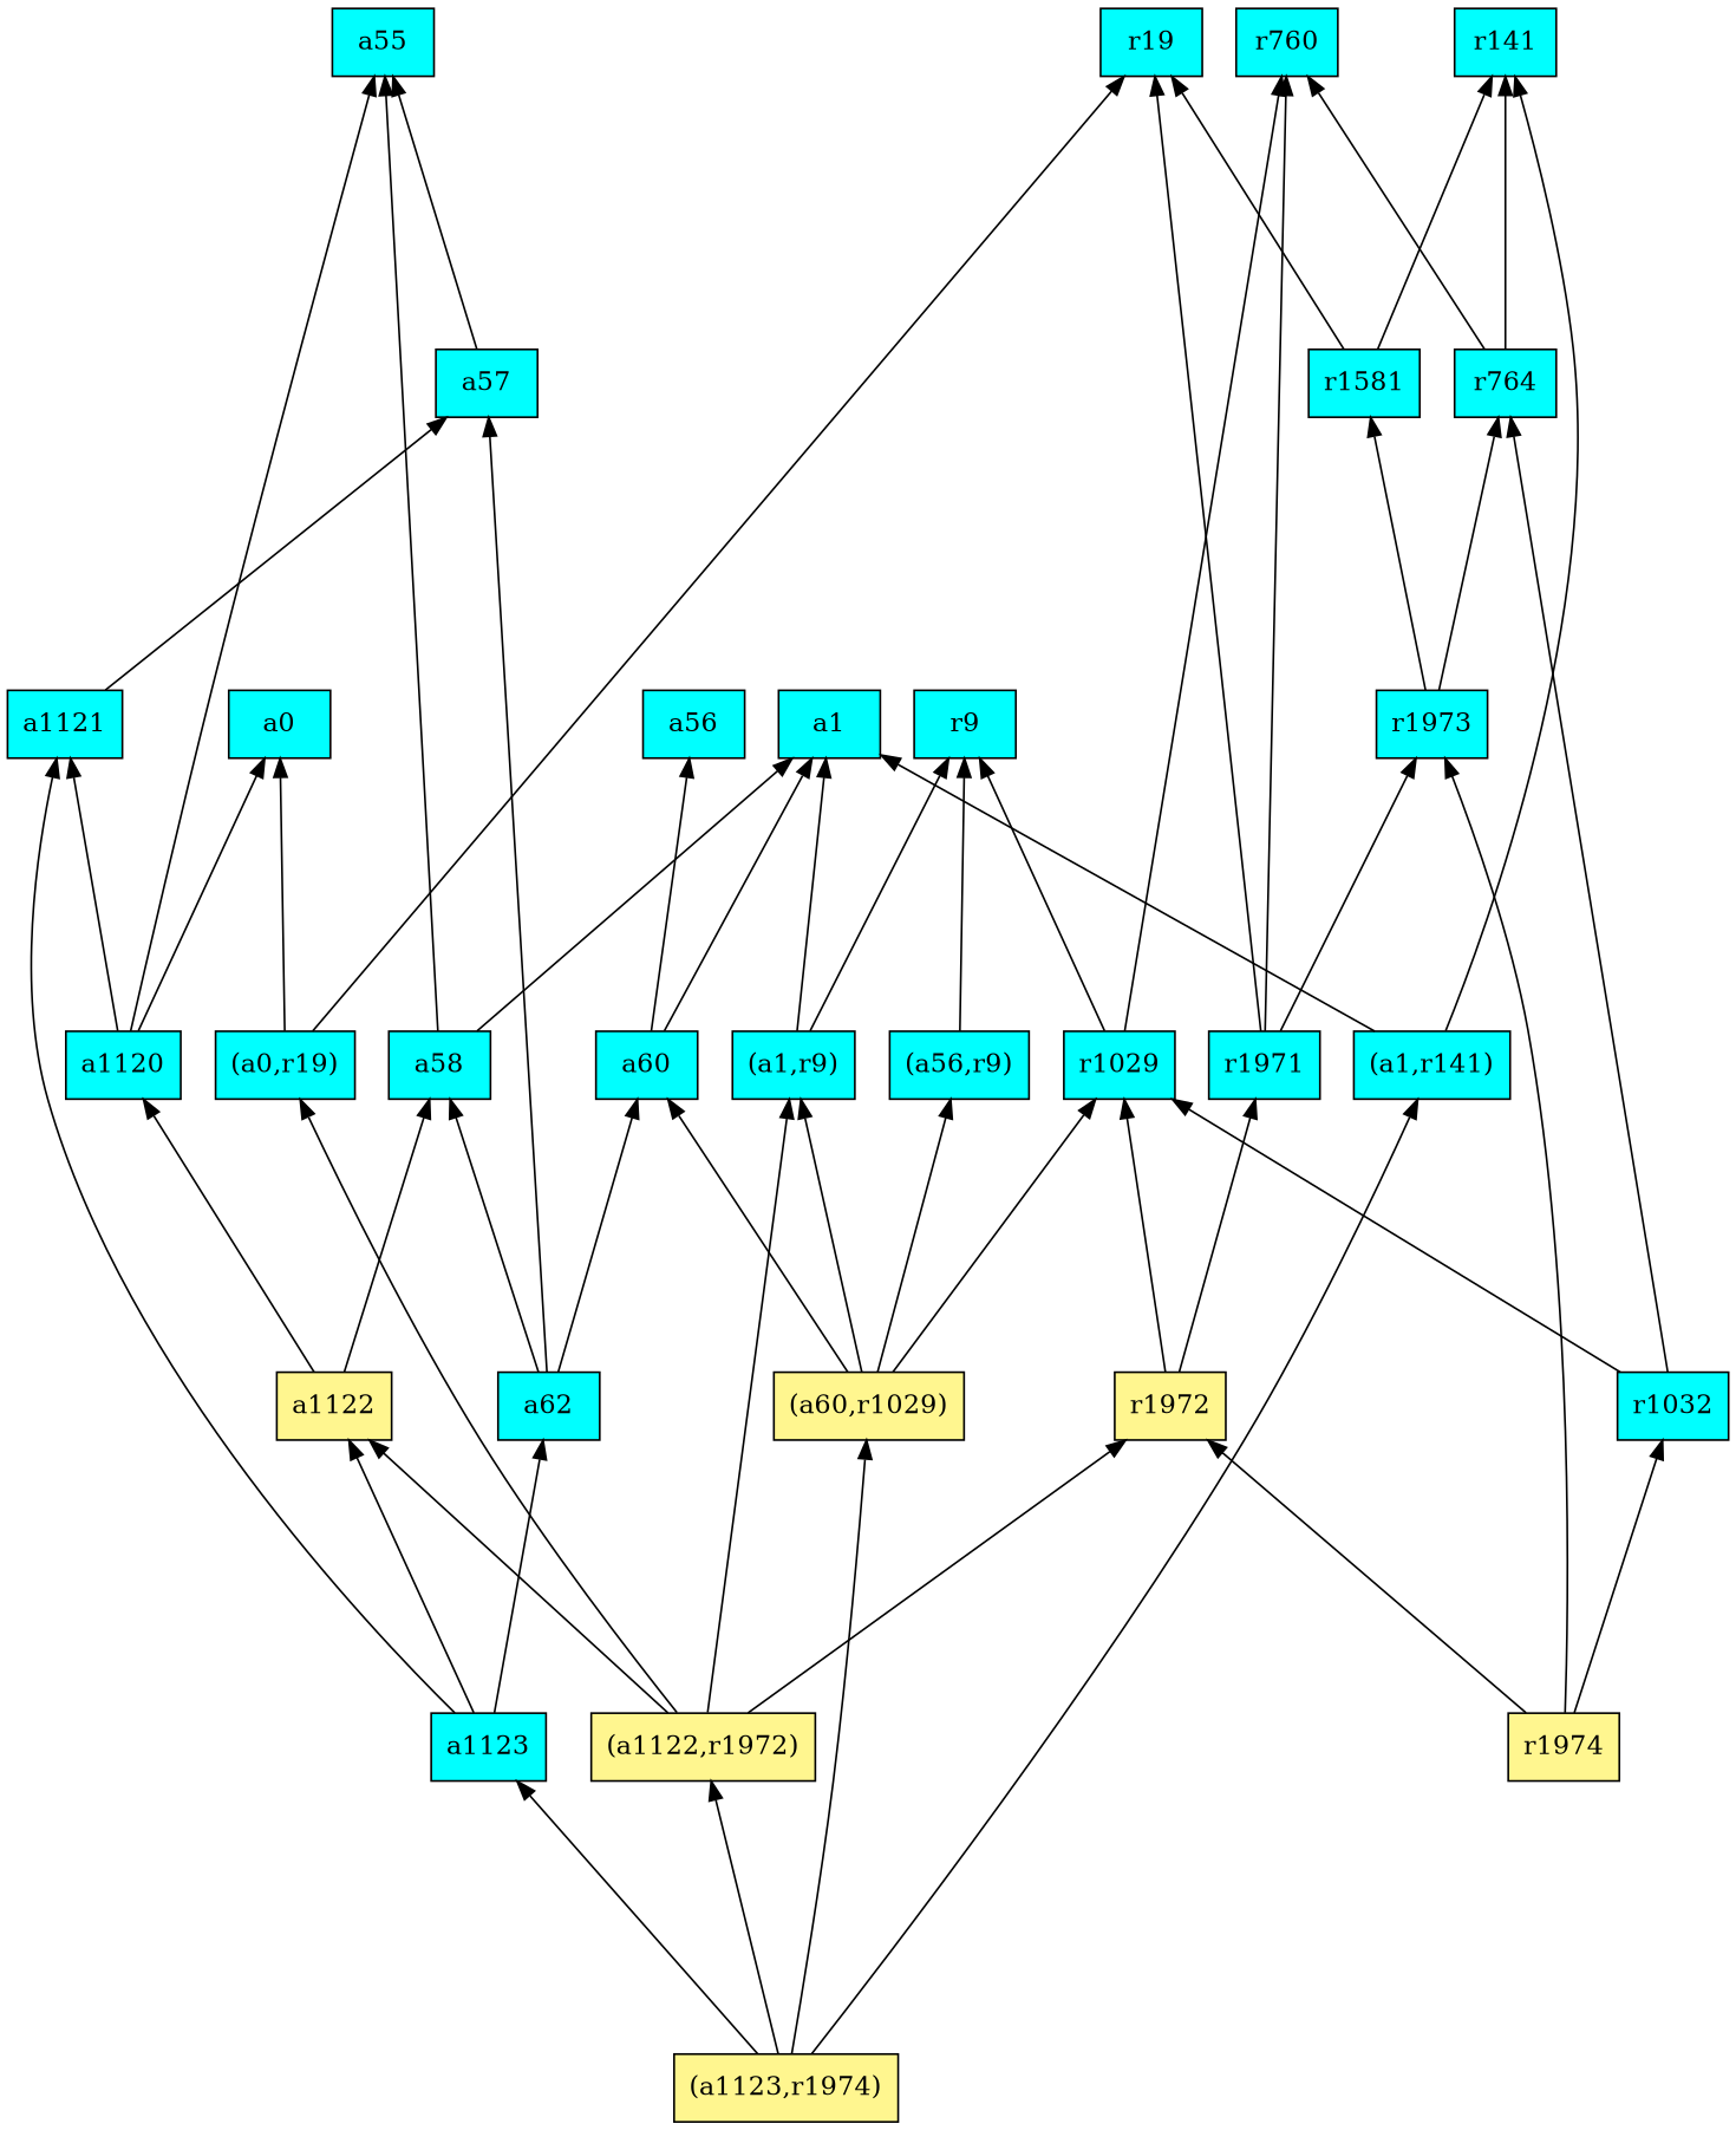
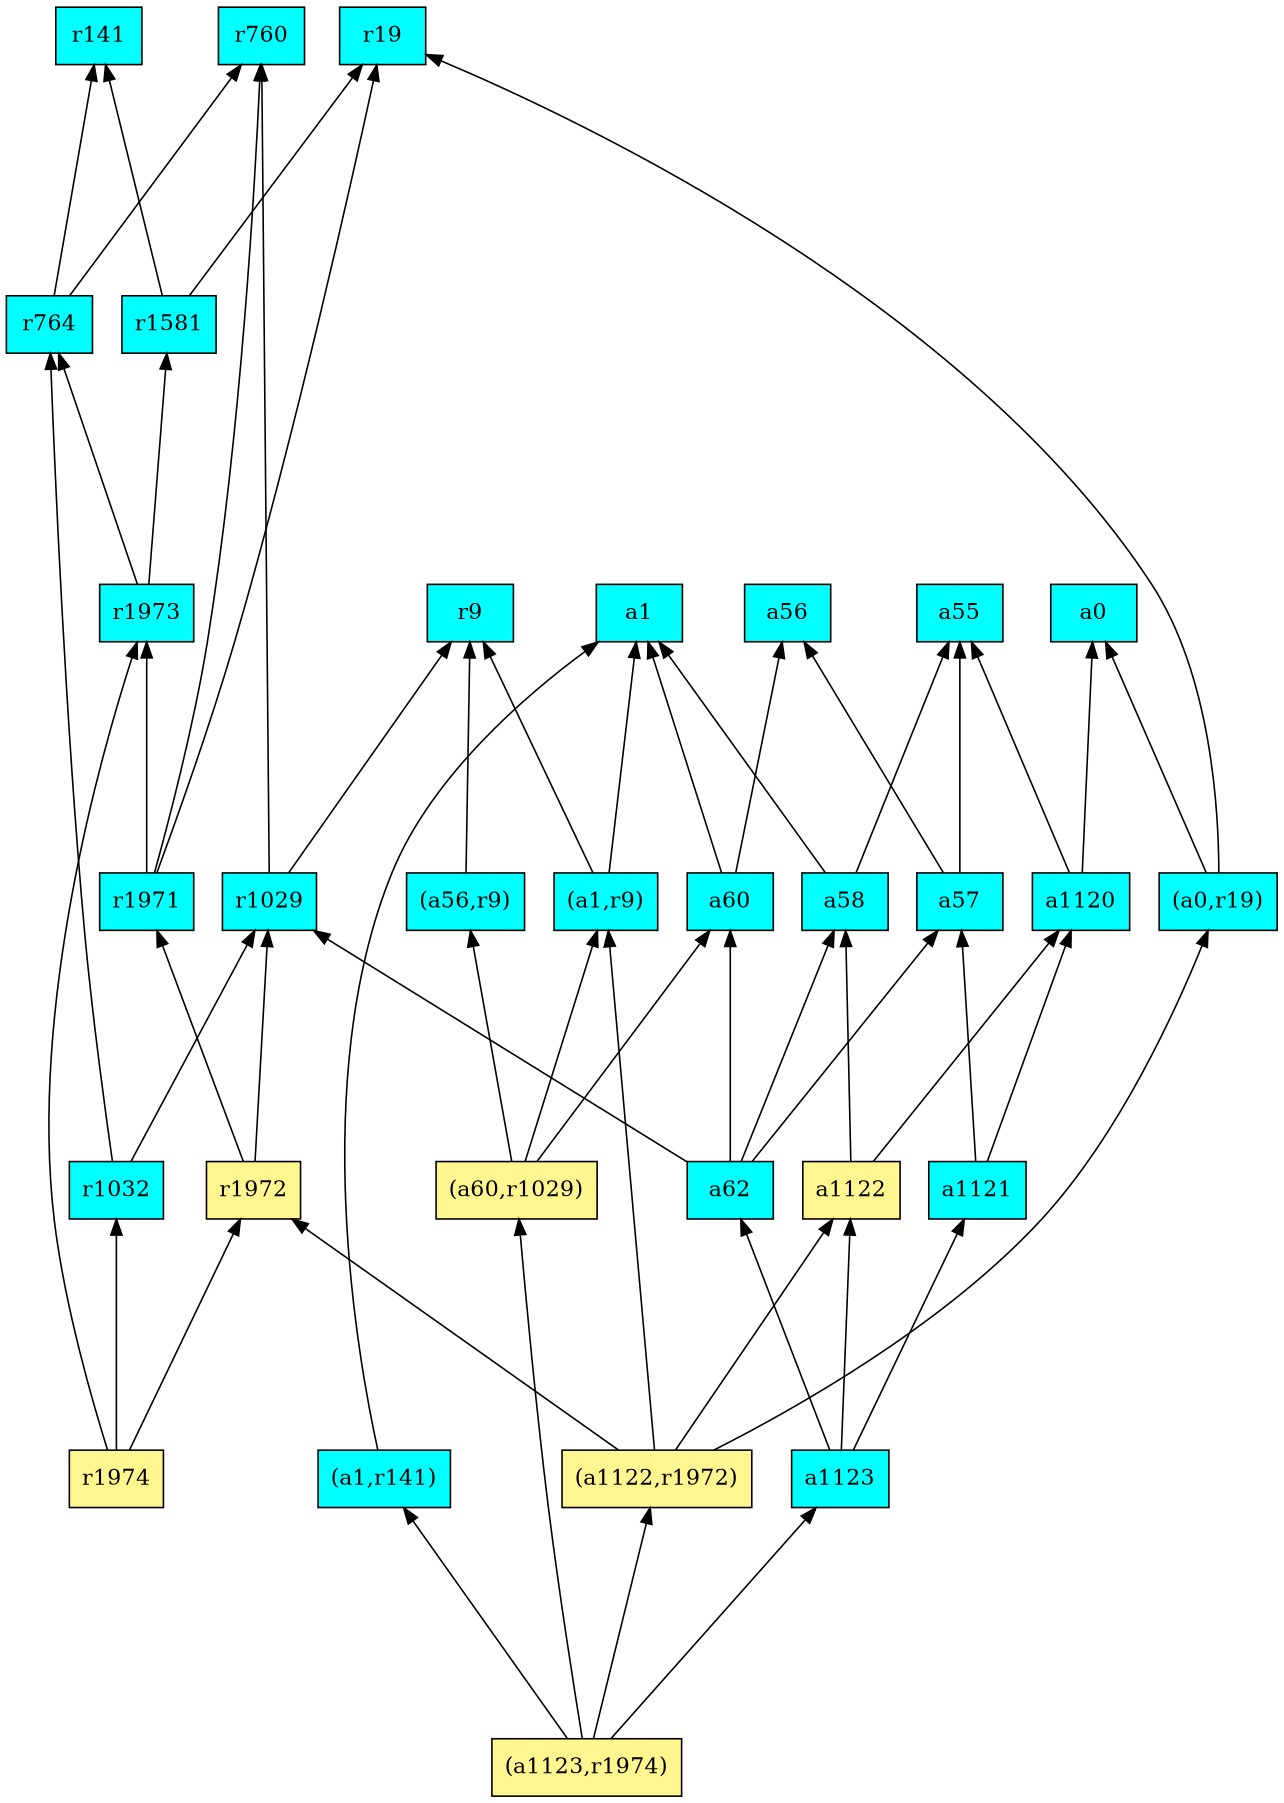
  digraph {
    rankdir=BT
    ranksep=2.0
    node [fillcolor=cyan shape=record style=filled]
    n1 [label="{(a1,r9)}"]
    n2 [label="{r9}"]
    n3 [label="{a1}"]
    n4 [label="{r141}"]
    n5 [label="{r764}"]
    n6 [label="{r760}"]
    n7 [label="{a57}"]
    n8 [label="{a55}"]
    n9 [label="{a56}"]
    n10 [label="{r1971}"]
    n11 [label="{r19}"]
    n12 [label="{r1973}"]
    n13 [label="{a1120}"]
    n14 [label="{a0}"]
    n15 [label="{(a1,r141)}"]
    n16 [fillcolor=khaki1 label="{a1122}"]
    n17 [label="{a58}"]
    n18 [label="{a62}"]
    n19 [label="{a60}"]
    n20 [fillcolor=khaki1 label="{(a1123,r1974)}"]
    n21 [fillcolor=khaki1 label="{(a60,r1029)}"]
    n22 [label="{a1123}"]
    n23 [fillcolor=khaki1 label="{(a1122,r1972)}"]
    n24 [label="{r1029}"]
    n25 [label="{(a56,r9)}"]
    n26 [label="{a1121}"]
    n27 [fillcolor=khaki1 label="{r1974}"]
    n28 [label="{r1032}"]
    n29 [fillcolor=khaki1 label="{r1972}"]
    n30 [label="{(a0,r19)}"]
    n31 [label="{r1581}"]
    n1 -> n2
    n1 -> n3
    n5 -> n4
    n5 -> n6
    n7 -> n8
+   n7 -> n9
    n10 -> n6
    n10 -> n11
    n10 -> n12
    n12 -> n5
    n12 -> n31
    n13 -> n8
    n13 -> n14
    n15 -> n3
-   n15 -> n4
    n16 -> n13
    n16 -> n17
    n17 -> n3
    n17 -> n8
    n18 -> n7
    n18 -> n17
    n18 -> n19
    n19 -> n3
    n19 -> n9
    n20 -> n15
    n20 -> n21
    n20 -> n22
    n20 -> n23
    n21 -> n1
    n21 -> n19
-   n21 -> n24
+   n18 -> n24
    n21 -> n25
    n22 -> n16
    n22 -> n18
    n22 -> n26
    n23 -> n1
    n23 -> n16
    n23 -> n29
    n23 -> n30
    n24 -> n2
    n24 -> n6
    n25 -> n2
    n26 -> n7
-   n13 -> n26
+   n26 -> n13
    n27 -> n12
    n27 -> n28
    n27 -> n29
    n28 -> n5
    n28 -> n24
    n29 -> n10
    n29 -> n24
    n30 -> n11
    n30 -> n14
    n31 -> n4
    n31 -> n11
  }
